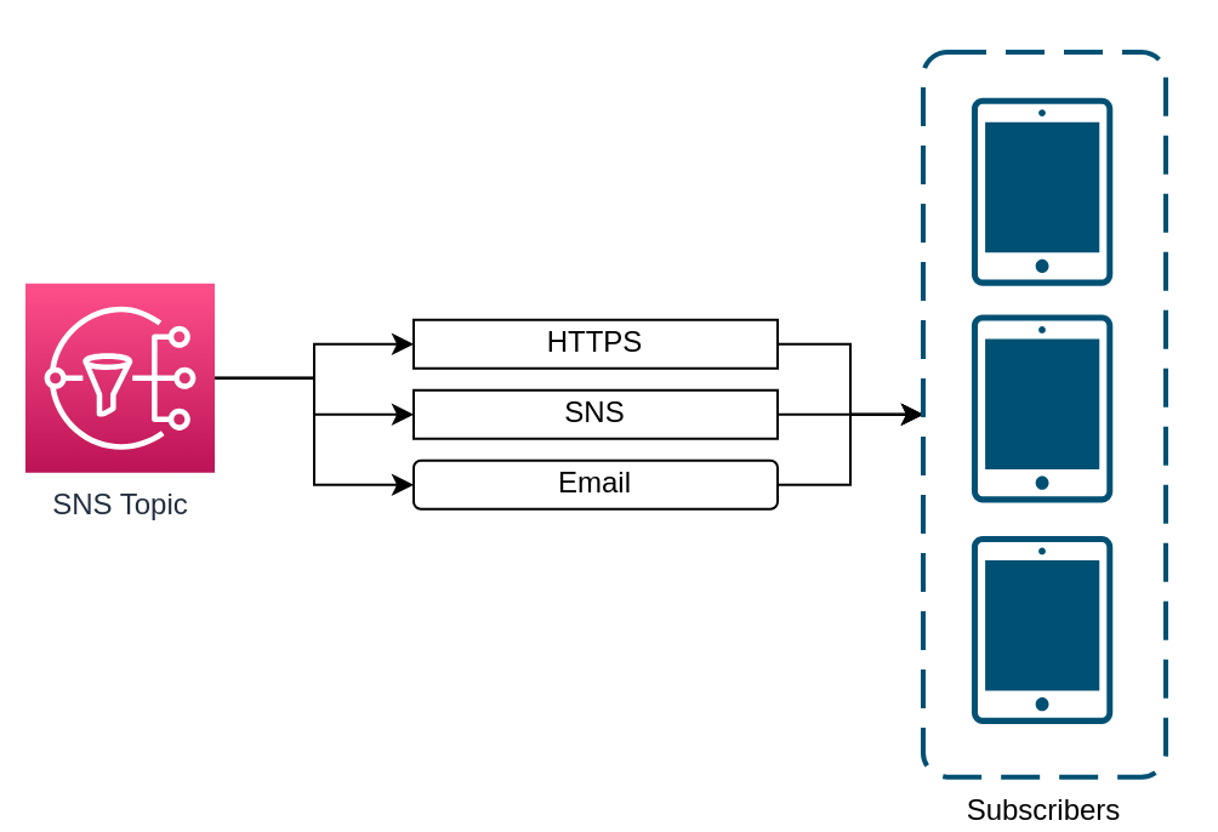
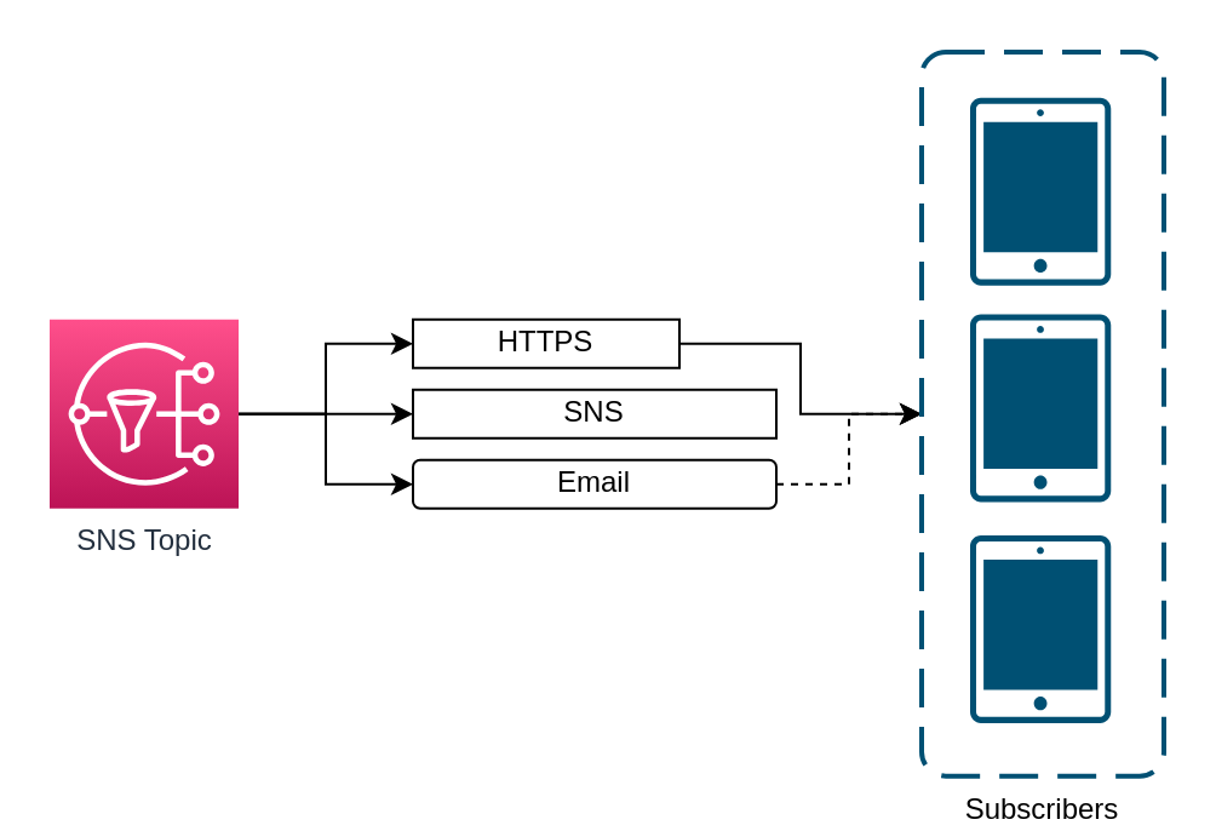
  <mxCell id="0" />
  <mxCell id="1" parent="0" />
  <mxCell id="2" style="edgeStyle=orthogonalEdgeStyle;rounded=0;orthogonalLoop=1;jettySize=auto;html=1;entryX=0;entryY=0.5;entryDx=0;entryDy=0;" edge="1" parent="1" source="5" target="10"><mxGeometry relative="1" as="geometry" /></mxCell>
  <mxCell id="3" style="edgeStyle=orthogonalEdgeStyle;rounded=0;orthogonalLoop=1;jettySize=auto;html=1;entryX=0;entryY=0.5;entryDx=0;entryDy=0;" edge="1" parent="1" source="5" target="12"><mxGeometry relative="1" as="geometry" /></mxCell>
  <mxCell id="4" style="edgeStyle=orthogonalEdgeStyle;rounded=0;orthogonalLoop=1;jettySize=auto;html=1;" edge="1" parent="1" source="5" target="14"><mxGeometry relative="1" as="geometry" /></mxCell>
- <mxCell id="5" value="SNS Topic" style="sketch=0;points=[[0,0,0],[0.25,0,0],[0.5,0,0],[0.75,0,0],[1,0,0],[0,1,0],[0.25,1,0],[0.5,1,0],[0.75,1,0],[1,1,0],[0,0.25,0],[0,0.5,0],[0,0.75,0],[1,0.25,0],[1,0.5,0],[1,0.75,0]];outlineConnect=0;fontColor=#232F3E;gradientColor=#FF4F8B;gradientDirection=north;fillColor=#BC1356;strokeColor=#ffffff;dashed=0;verticalLabelPosition=bottom;verticalAlign=top;align=center;html=1;fontSize=12;fontStyle=0;aspect=fixed;shape=mxgraph.aws4.resourceIcon;resIcon=mxgraph.aws4.sns;" vertex="1" parent="1"><mxGeometry x="10" y="116.38" width="78" height="78" as="geometry" /></mxCell>
+ <mxCell id="5" value="SNS Topic" style="sketch=0;points=[[0,0,0],[0.25,0,0],[0.5,0,0],[0.75,0,0],[1,0,0],[0,1,0],[0.25,1,0],[0.5,1,0],[0.75,1,0],[1,1,0],[0,0.25,0],[0,0.5,0],[0,0.75,0],[1,0.25,0],[1,0.5,0],[1,0.75,0]];outlineConnect=0;fontColor=#232F3E;gradientColor=#FF4F8B;gradientDirection=north;fillColor=#BC1356;strokeColor=#ffffff;dashed=0;verticalLabelPosition=bottom;verticalAlign=top;align=center;html=1;fontSize=12;fontStyle=0;aspect=fixed;shape=mxgraph.aws4.resourceIcon;resIcon=mxgraph.aws4.sns;" vertex="1" parent="1"><mxGeometry x="20" y="131.38" width="78" height="78" as="geometry" /></mxCell>
  <mxCell id="6" value="" style="sketch=0;points=[[0.015,0.015,0],[0.985,0.015,0],[0.985,0.985,0],[0.015,0.985,0],[0.25,0,0],[0.5,0,0],[0.75,0,0],[1,0.25,0],[1,0.5,0],[1,0.75,0],[0.75,1,0],[0.5,1,0],[0.25,1,0],[0,0.75,0],[0,0.5,0],[0,0.25,0]];verticalLabelPosition=bottom;html=1;verticalAlign=top;aspect=fixed;align=center;pointerEvents=1;shape=mxgraph.cisco19.handheld;fillColor=#005073;strokeColor=none;" vertex="1" parent="1"><mxGeometry x="400" y="39.82" width="58.13" height="77.5" as="geometry" /></mxCell>
  <mxCell id="7" value="" style="sketch=0;points=[[0.015,0.015,0],[0.985,0.015,0],[0.985,0.985,0],[0.015,0.985,0],[0.25,0,0],[0.5,0,0],[0.75,0,0],[1,0.25,0],[1,0.5,0],[1,0.75,0],[0.75,1,0],[0.5,1,0],[0.25,1,0],[0,0.75,0],[0,0.5,0],[0,0.25,0]];verticalLabelPosition=bottom;html=1;verticalAlign=top;aspect=fixed;align=center;pointerEvents=1;shape=mxgraph.cisco19.handheld;fillColor=#005073;strokeColor=none;" vertex="1" parent="1"><mxGeometry x="400" y="129.2" width="58.13" height="77.5" as="geometry" /></mxCell>
  <mxCell id="8" value="" style="sketch=0;points=[[0.015,0.015,0],[0.985,0.015,0],[0.985,0.985,0],[0.015,0.985,0],[0.25,0,0],[0.5,0,0],[0.75,0,0],[1,0.25,0],[1,0.5,0],[1,0.75,0],[0.75,1,0],[0.5,1,0],[0.25,1,0],[0,0.75,0],[0,0.5,0],[0,0.25,0]];verticalLabelPosition=bottom;html=1;verticalAlign=top;aspect=fixed;align=center;pointerEvents=1;shape=mxgraph.cisco19.handheld;fillColor=#005073;strokeColor=none;" vertex="1" parent="1"><mxGeometry x="400" y="220.45" width="58.13" height="77.5" as="geometry" /></mxCell>
  <mxCell id="9" style="edgeStyle=orthogonalEdgeStyle;rounded=0;orthogonalLoop=1;jettySize=auto;html=1;entryX=0;entryY=0.5;entryDx=0;entryDy=0;" edge="1" parent="1" source="10" target="15"><mxGeometry relative="1" as="geometry" /></mxCell>
- <mxCell id="10" value="HTTPS" style="whiteSpace=wrap;html=1;" vertex="1" parent="1"><mxGeometry x="170" y="131.38" width="150" height="20" as="geometry" /></mxCell>
- <mxCell id="11" style="edgeStyle=orthogonalEdgeStyle;rounded=0;orthogonalLoop=1;jettySize=auto;html=1;entryX=0;entryY=0.5;entryDx=0;entryDy=0;" edge="1" parent="1" source="12" target="15"><mxGeometry relative="1" as="geometry" /></mxCell>
+ <mxCell id="10" value="HTTPS" style="whiteSpace=wrap;html=1;" vertex="1" parent="1"><mxGeometry x="170" y="131.38" width="110" height="20" as="geometry" /></mxCell>
  <mxCell id="12" value="SNS" style="whiteSpace=wrap;html=1;" vertex="1" parent="1"><mxGeometry x="170" y="160.38" width="150" height="20" as="geometry" /></mxCell>
- <mxCell id="13" style="edgeStyle=orthogonalEdgeStyle;rounded=0;orthogonalLoop=1;jettySize=auto;html=1;entryX=0;entryY=0.5;entryDx=0;entryDy=0;" edge="1" parent="1" source="14" target="15"><mxGeometry relative="1" as="geometry" /></mxCell>
+ <mxCell id="13" style="edgeStyle=orthogonalEdgeStyle;rounded=0;orthogonalLoop=1;jettySize=auto;html=1;entryX=0;entryY=0.5;entryDx=0;entryDy=0;dashed=1;" edge="1" parent="1" source="14" target="15"><mxGeometry relative="1" as="geometry" /></mxCell>
  <mxCell id="14" value="Email" style="whiteSpace=wrap;html=1;rounded=1;" vertex="1" parent="1"><mxGeometry x="170" y="189.38" width="150" height="20" as="geometry" /></mxCell>
  <mxCell id="15" value="Subscribers" style="rounded=1;arcSize=10;dashed=1;strokeColor=#005073;fillColor=none;gradientColor=none;dashPattern=8 4;strokeWidth=2;labelPosition=center;verticalLabelPosition=bottom;align=center;verticalAlign=top;" vertex="1" parent="1"><mxGeometry x="380" y="20.95" width="100" height="298.87" as="geometry" /></mxCell>
